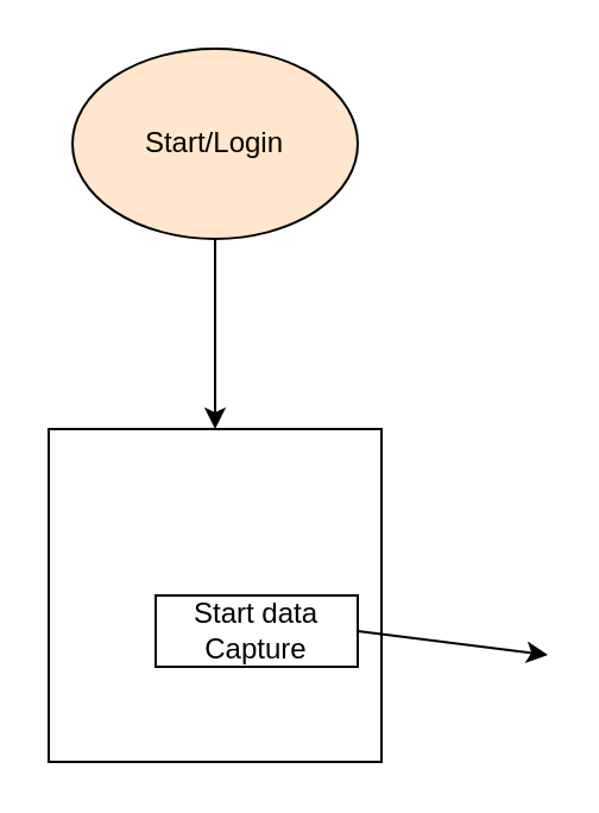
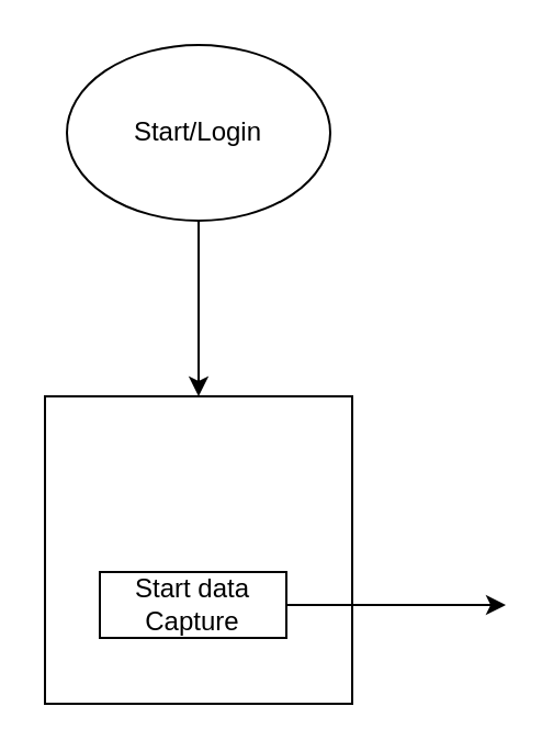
  <mxCell id="0" />
  <mxCell id="1" parent="0" />
- <mxCell id="2" value="Start/Login" style="ellipse;whiteSpace=wrap;html=1;fillColor=#ffe6cc;" vertex="1" parent="1"><mxGeometry x="30" y="20" width="120" height="80" as="geometry" /></mxCell>
+ <mxCell id="2" value="Start/Login" style="ellipse;whiteSpace=wrap;html=1;" vertex="1" parent="1"><mxGeometry x="30" y="20" width="120" height="80" as="geometry" /></mxCell>
  <mxCell id="3" value="" style="endArrow=classic;html=1;rounded=0;exitX=0.5;exitY=1;exitDx=0;exitDy=0;" edge="1" parent="1" source="2"><mxGeometry width="50" height="50" relative="1" as="geometry"><mxPoint x="70" y="260" as="sourcePoint" /><mxPoint x="90" y="180" as="targetPoint" /></mxGeometry></mxCell>
  <mxCell id="4" value="" style="whiteSpace=wrap;html=1;aspect=fixed;" vertex="1" parent="1"><mxGeometry x="20" y="180" width="140" height="140" as="geometry" /></mxCell>
- <mxCell id="5" value="Start data Capture" style="rounded=0;whiteSpace=wrap;html=1;" vertex="1" parent="1"><mxGeometry x="65" y="250" width="85" height="30" as="geometry" /></mxCell>
+ <mxCell id="5" value="Start data Capture" style="rounded=0;whiteSpace=wrap;html=1;" vertex="1" parent="1"><mxGeometry x="45" y="260" width="85" height="30" as="geometry" /></mxCell>
  <mxCell id="6" value="" style="endArrow=classic;html=1;rounded=0;exitX=1;exitY=0.5;exitDx=0;exitDy=0;" edge="1" parent="1" source="5"><mxGeometry width="50" height="50" relative="1" as="geometry"><mxPoint x="210" y="270" as="sourcePoint" /><mxPoint x="230" y="275" as="targetPoint" /></mxGeometry></mxCell>
